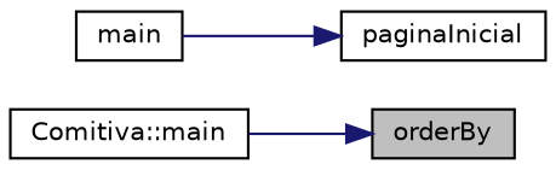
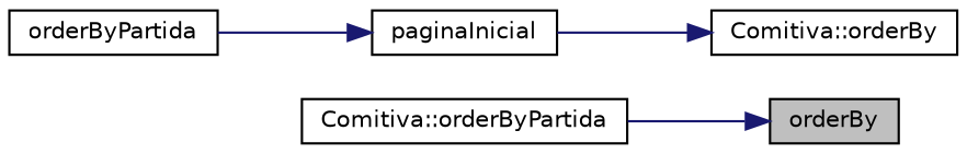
  digraph {
    rankdir=RL
    node [color=black fillcolor=white fontname=Helvetica fontsize=10 shape=record style=filled]
    edge [color=midnightblue dir=back fontname=Helvetica fontsize=10 labelfontname=Helvetica labelfontsize=10 style=solid]
    n1 [fillcolor=grey75 fontcolor=black height=0.2 label=orderBy width=0.4]
-   n2 [height=0.2 label="Comitiva::main" width=0.4]
+   n2 [height=0.2 label="Comitiva::orderByPartida" width=0.4]
+   n3 [height=0.2 label="Comitiva::orderBy" width=0.4]
    n4 [height=0.2 label=paginaInicial width=0.4]
-   n5 [height=0.2 label=main width=0.4]
+   n5 [height=0.2 label=orderByPartida width=0.4]
    n1 -> n2
+   n3 -> n4
    n4 -> n5
  }
